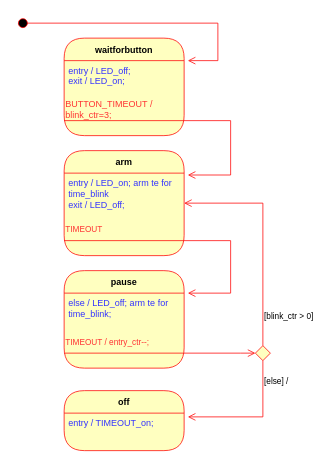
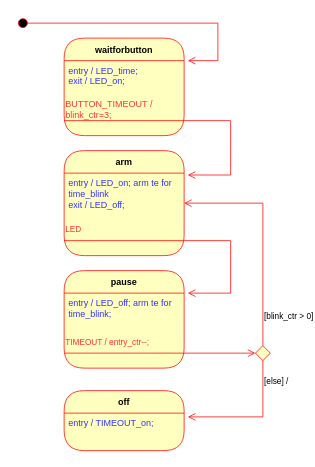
  <mxCell id="0" />
  <mxCell id="1" parent="0" />
  <mxCell id="2" value="arm" style="swimlane;fontStyle=1;align=center;verticalAlign=middle;childLayout=stackLayout;horizontal=1;startSize=30;horizontalStack=0;resizeParent=0;resizeLast=1;container=0;fontColor=#000000;collapsible=0;rounded=1;arcSize=30;strokeColor=#ff0000;fillColor=#ffffc0;swimlaneFillColor=#ffffc0;dropTarget=0;" vertex="1" parent="1"><mxGeometry x="85" y="200" width="160" height="140" as="geometry" /></mxCell>
  <mxCell id="3" value="&lt;div&gt;&lt;br&gt;&lt;/div&gt;&lt;div&gt;&lt;br&gt;&lt;/div&gt;" style="text;html=1;strokeColor=none;fillColor=none;align=center;verticalAlign=middle;spacingLeft=4;spacingRight=4;whiteSpace=wrap;overflow=hidden;rotatable=0;fontColor=#000000;" vertex="1" parent="2"><mxGeometry y="30" width="160" height="110" as="geometry" /></mxCell>
  <mxCell id="4" value="entry / LED_on; arm te for time_blink&lt;div&gt;exit / LED_off;&lt;/div&gt;" style="text;strokeColor=none;fillColor=none;align=left;verticalAlign=top;spacingLeft=4;spacingRight=4;overflow=hidden;rotatable=0;points=[[0,0.5],[1,0.5]];portConstraint=eastwest;whiteSpace=wrap;html=1;fontColor=#3333FF;" vertex="1" parent="1"><mxGeometry x="85" y="230" width="160" height="50" as="geometry" /></mxCell>
  <mxCell id="5" value="" style="edgeStyle=orthogonalEdgeStyle;html=1;verticalAlign=bottom;endArrow=open;endSize=8;strokeColor=#ff0000;rounded=0;" edge="1" parent="1"><mxGeometry relative="1" as="geometry"><mxPoint x="250" y="390" as="targetPoint" /><mxPoint x="85" y="320" as="sourcePoint" /><Array as="points"><mxPoint x="307" y="320" /><mxPoint x="307" y="390" /></Array></mxGeometry></mxCell>
  <mxCell id="6" value="&lt;div style=&quot;text-align: left;&quot;&gt;&lt;br&gt;&lt;/div&gt;" style="edgeLabel;html=1;align=center;verticalAlign=middle;resizable=0;points=[];" vertex="1" connectable="0" parent="5"><mxGeometry x="-0.648" y="2" relative="1" as="geometry"><mxPoint as="offset" /></mxGeometry></mxCell>
  <mxCell id="7" value="pause" style="swimlane;fontStyle=1;align=center;verticalAlign=middle;childLayout=stackLayout;horizontal=1;startSize=30;horizontalStack=0;resizeParent=0;resizeLast=1;container=0;fontColor=#000000;collapsible=0;rounded=1;arcSize=30;strokeColor=#ff0000;fillColor=#ffffc0;swimlaneFillColor=#ffffc0;dropTarget=0;" vertex="1" parent="1"><mxGeometry x="85" y="360" width="160" height="130" as="geometry" /></mxCell>
  <mxCell id="8" value="&lt;div&gt;&lt;br&gt;&lt;/div&gt;&lt;div&gt;&lt;br&gt;&lt;/div&gt;" style="text;html=1;strokeColor=none;fillColor=none;align=center;verticalAlign=middle;spacingLeft=4;spacingRight=4;whiteSpace=wrap;overflow=hidden;rotatable=0;fontColor=#000000;" vertex="1" parent="7"><mxGeometry y="30" width="160" height="100" as="geometry" /></mxCell>
- <mxCell id="9" value="else / LED_off; arm te for time_blink;" style="text;strokeColor=none;fillColor=none;align=left;verticalAlign=top;spacingLeft=4;spacingRight=4;overflow=hidden;rotatable=0;points=[[0,0.5],[1,0.5]];portConstraint=eastwest;whiteSpace=wrap;html=1;fontColor=#3333FF;" vertex="1" parent="1"><mxGeometry x="85" y="390" width="160" height="50" as="geometry" /></mxCell>
+ <mxCell id="9" value="entry / LED_off; arm te for time_blink;" style="text;strokeColor=none;fillColor=none;align=left;verticalAlign=top;spacingLeft=4;spacingRight=4;overflow=hidden;rotatable=0;points=[[0,0.5],[1,0.5]];portConstraint=eastwest;whiteSpace=wrap;html=1;fontColor=#3333FF;" vertex="1" parent="1"><mxGeometry x="85" y="390" width="160" height="50" as="geometry" /></mxCell>
  <mxCell id="10" value="waitforbutton" style="swimlane;fontStyle=1;align=center;verticalAlign=middle;childLayout=stackLayout;horizontal=1;startSize=30;horizontalStack=0;resizeParent=0;resizeLast=1;container=0;fontColor=#000000;collapsible=0;rounded=1;arcSize=30;strokeColor=#ff0000;fillColor=#ffffc0;swimlaneFillColor=#ffffc0;dropTarget=0;" vertex="1" parent="1"><mxGeometry x="85" y="50" width="160" height="130" as="geometry" /></mxCell>
  <mxCell id="11" value="&lt;div&gt;&lt;br&gt;&lt;/div&gt;&lt;div&gt;&lt;br&gt;&lt;/div&gt;" style="text;html=1;strokeColor=none;fillColor=none;align=center;verticalAlign=middle;spacingLeft=4;spacingRight=4;whiteSpace=wrap;overflow=hidden;rotatable=0;fontColor=#000000;" vertex="1" parent="10"><mxGeometry y="30" width="160" height="100" as="geometry" /></mxCell>
- <mxCell id="12" value="entry / LED_off;&lt;div&gt;exit / LED_on;&lt;/div&gt;" style="text;strokeColor=none;fillColor=none;align=left;verticalAlign=top;spacingLeft=4;spacingRight=4;overflow=hidden;rotatable=0;points=[[0,0.5],[1,0.5]];portConstraint=eastwest;whiteSpace=wrap;html=1;fontColor=#3333FF;" vertex="1" parent="1"><mxGeometry x="85" y="80" width="160" height="40" as="geometry" /></mxCell>
+ <mxCell id="12" value="entry / LED_time;&lt;div&gt;exit / LED_on;&lt;/div&gt;" style="text;strokeColor=none;fillColor=none;align=left;verticalAlign=top;spacingLeft=4;spacingRight=4;overflow=hidden;rotatable=0;points=[[0,0.5],[1,0.5]];portConstraint=eastwest;whiteSpace=wrap;html=1;fontColor=#3333FF;" vertex="1" parent="1"><mxGeometry x="85" y="80" width="160" height="40" as="geometry" /></mxCell>
  <mxCell id="13" value="" style="edgeStyle=orthogonalEdgeStyle;html=1;verticalAlign=bottom;endArrow=open;endSize=8;strokeColor=#ff0000;rounded=0;entryX=1.031;entryY=0.05;entryDx=0;entryDy=0;entryPerimeter=0;" edge="1" parent="1" target="4"><mxGeometry relative="1" as="geometry"><mxPoint x="260" y="260" as="targetPoint" /><mxPoint x="85" y="160" as="sourcePoint" /><Array as="points"><mxPoint x="307" y="160" /><mxPoint x="307" y="232" /></Array></mxGeometry></mxCell>
  <mxCell id="14" value="BUTTON_TIMEOUT / blink_ctr=3;" style="text;html=1;align=left;verticalAlign=middle;whiteSpace=wrap;rounded=0;fontColor=#FF3333;" vertex="1" parent="1"><mxGeometry x="85" y="130" width="160" height="30" as="geometry" /></mxCell>
- <mxCell id="15" value="&lt;div style=&quot;font-size: 11px; text-wrap: nowrap;&quot;&gt;&lt;font style=&quot;color: rgb(255, 51, 51);&quot;&gt;TIMEOUT&lt;/font&gt;&lt;/div&gt;" style="text;html=1;align=left;verticalAlign=middle;whiteSpace=wrap;rounded=0;" vertex="1" parent="1"><mxGeometry x="85" y="290" width="160" height="30" as="geometry" /></mxCell>
+ <mxCell id="15" value="&lt;div style=&quot;font-size: 11px; text-wrap: nowrap;&quot;&gt;&lt;font style=&quot;color: rgb(255, 51, 51);&quot;&gt;LED&lt;/font&gt;&lt;/div&gt;" style="text;html=1;align=left;verticalAlign=middle;whiteSpace=wrap;rounded=0;" vertex="1" parent="1"><mxGeometry x="85" y="290" width="160" height="30" as="geometry" /></mxCell>
  <mxCell id="16" value="&lt;div style=&quot;font-size: 11px; text-wrap: nowrap;&quot;&gt;&lt;font style=&quot;color: rgb(255, 51, 51);&quot;&gt;TIMEOUT / entry_ctr--;&lt;/font&gt;&lt;/div&gt;" style="text;html=1;align=left;verticalAlign=middle;whiteSpace=wrap;rounded=0;" vertex="1" parent="1"><mxGeometry x="85" y="440" width="160" height="30" as="geometry" /></mxCell>
  <mxCell id="17" value="" style="rhombus;whiteSpace=wrap;html=1;fontColor=#000000;fillColor=#ffffc0;strokeColor=#ff0000;" vertex="1" parent="1"><mxGeometry x="340" y="460" width="20" height="20" as="geometry" /></mxCell>
  <mxCell id="18" value="[blink_ctr &amp;gt; 0]" style="edgeStyle=orthogonalEdgeStyle;html=1;align=left;verticalAlign=bottom;endArrow=open;endSize=8;strokeColor=#ff0000;rounded=0;exitX=0.5;exitY=0;exitDx=0;exitDy=0;entryX=1;entryY=0.5;entryDx=0;entryDy=0;" edge="1" source="17" parent="1"><mxGeometry x="-0.797" relative="1" as="geometry"><mxPoint x="245" y="270" as="targetPoint" /><Array as="points"><mxPoint x="350" y="270" /></Array><mxPoint as="offset" /></mxGeometry></mxCell>
  <mxCell id="19" value="[else] /&amp;nbsp;" style="edgeStyle=orthogonalEdgeStyle;html=1;align=left;verticalAlign=top;endArrow=open;endSize=8;strokeColor=#ff0000;rounded=0;exitX=0.5;exitY=1;exitDx=0;exitDy=0;" edge="1" source="17" parent="1"><mxGeometry x="-0.829" relative="1" as="geometry"><mxPoint x="250" y="555" as="targetPoint" /><Array as="points"><mxPoint x="350" y="555" /></Array><mxPoint as="offset" /></mxGeometry></mxCell>
  <mxCell id="20" value="off" style="swimlane;fontStyle=1;align=center;verticalAlign=middle;childLayout=stackLayout;horizontal=1;startSize=30;horizontalStack=0;resizeParent=0;resizeLast=1;container=0;fontColor=#000000;collapsible=0;rounded=1;arcSize=30;strokeColor=#ff0000;fillColor=#ffffc0;swimlaneFillColor=#ffffc0;dropTarget=0;" vertex="1" parent="1"><mxGeometry x="85" y="520" width="160" height="80" as="geometry" /></mxCell>
  <mxCell id="21" value="&lt;div&gt;&lt;br&gt;&lt;/div&gt;&lt;div&gt;&lt;br&gt;&lt;/div&gt;" style="text;html=1;strokeColor=none;fillColor=none;align=center;verticalAlign=middle;spacingLeft=4;spacingRight=4;whiteSpace=wrap;overflow=hidden;rotatable=0;fontColor=#000000;" vertex="1" parent="20"><mxGeometry y="30" width="160" height="50" as="geometry" /></mxCell>
  <mxCell id="22" value="entry / TIMEOUT_on;" style="text;strokeColor=none;fillColor=none;align=left;verticalAlign=top;spacingLeft=4;spacingRight=4;overflow=hidden;rotatable=0;points=[[0,0.5],[1,0.5]];portConstraint=eastwest;whiteSpace=wrap;html=1;fontColor=#3333FF;" vertex="1" parent="1"><mxGeometry x="85" y="550" width="160" height="40" as="geometry" /></mxCell>
  <mxCell id="23" value="" style="edgeStyle=orthogonalEdgeStyle;html=1;verticalAlign=bottom;endArrow=open;endSize=8;strokeColor=#ff0000;rounded=0;entryX=1.031;entryY=0;entryDx=0;entryDy=0;entryPerimeter=0;" edge="1" parent="1" target="12"><mxGeometry relative="1" as="geometry"><mxPoint x="280" y="80" as="targetPoint" /><mxPoint x="30" y="30" as="sourcePoint" /><Array as="points"><mxPoint x="290" y="30" /><mxPoint x="290" y="80" /></Array></mxGeometry></mxCell>
  <mxCell id="24" value="" style="edgeStyle=orthogonalEdgeStyle;html=1;verticalAlign=bottom;endArrow=open;endSize=8;strokeColor=#ff0000;rounded=0;exitX=0;exitY=1;exitDx=0;exitDy=0;entryX=0;entryY=0.5;entryDx=0;entryDy=0;" edge="1" source="16" parent="1" target="17"><mxGeometry relative="1" as="geometry"><mxPoint x="330" y="455" as="targetPoint" /><mxPoint x="545" y="350" as="sourcePoint" /><Array as="points"><mxPoint x="320" y="470" /><mxPoint x="320" y="470" /></Array></mxGeometry></mxCell>
  <mxCell id="25" value="" style="ellipse;html=1;shape=startState;fillColor=#000000;strokeColor=#ff0000;" vertex="1" parent="1"><mxGeometry x="20" y="20" width="20" height="20" as="geometry" /></mxCell>
